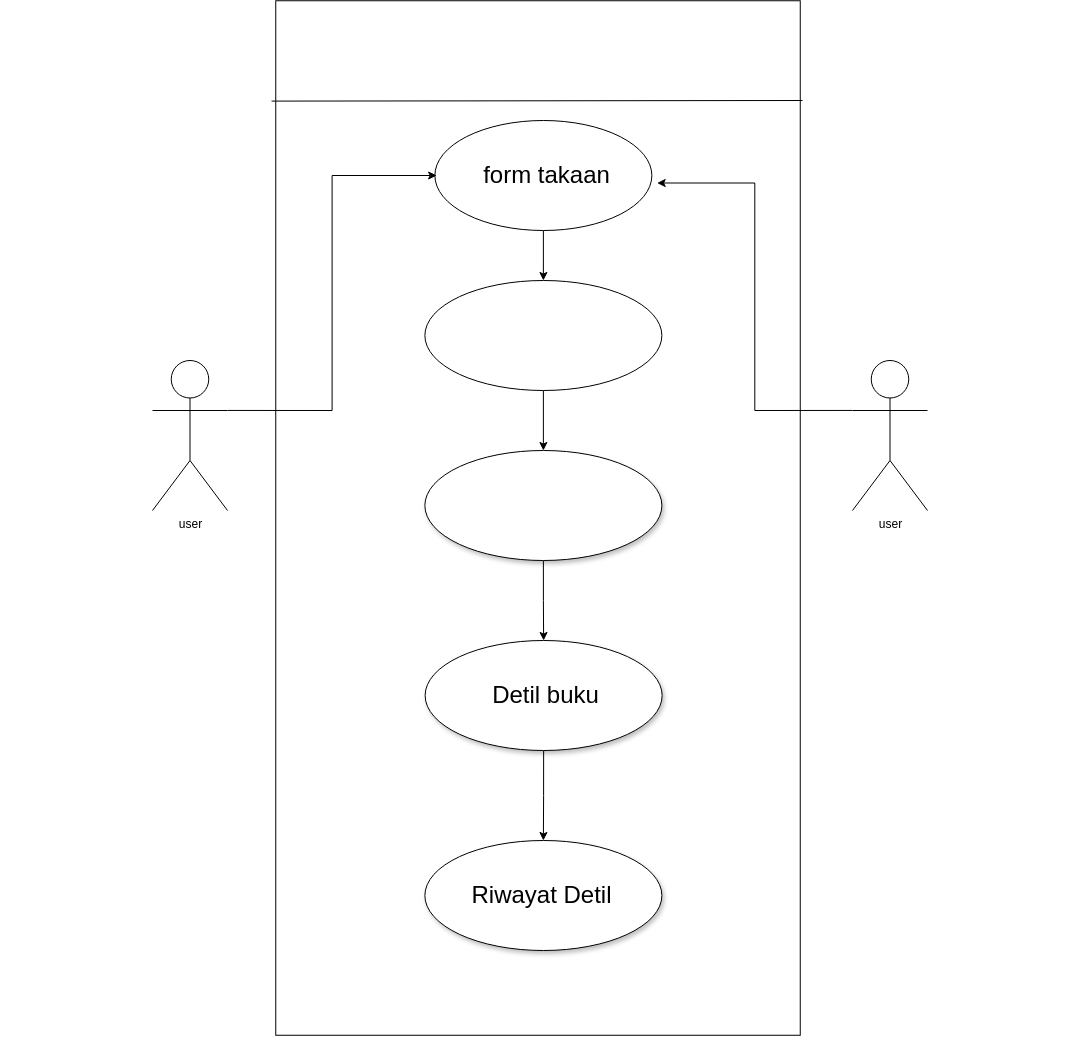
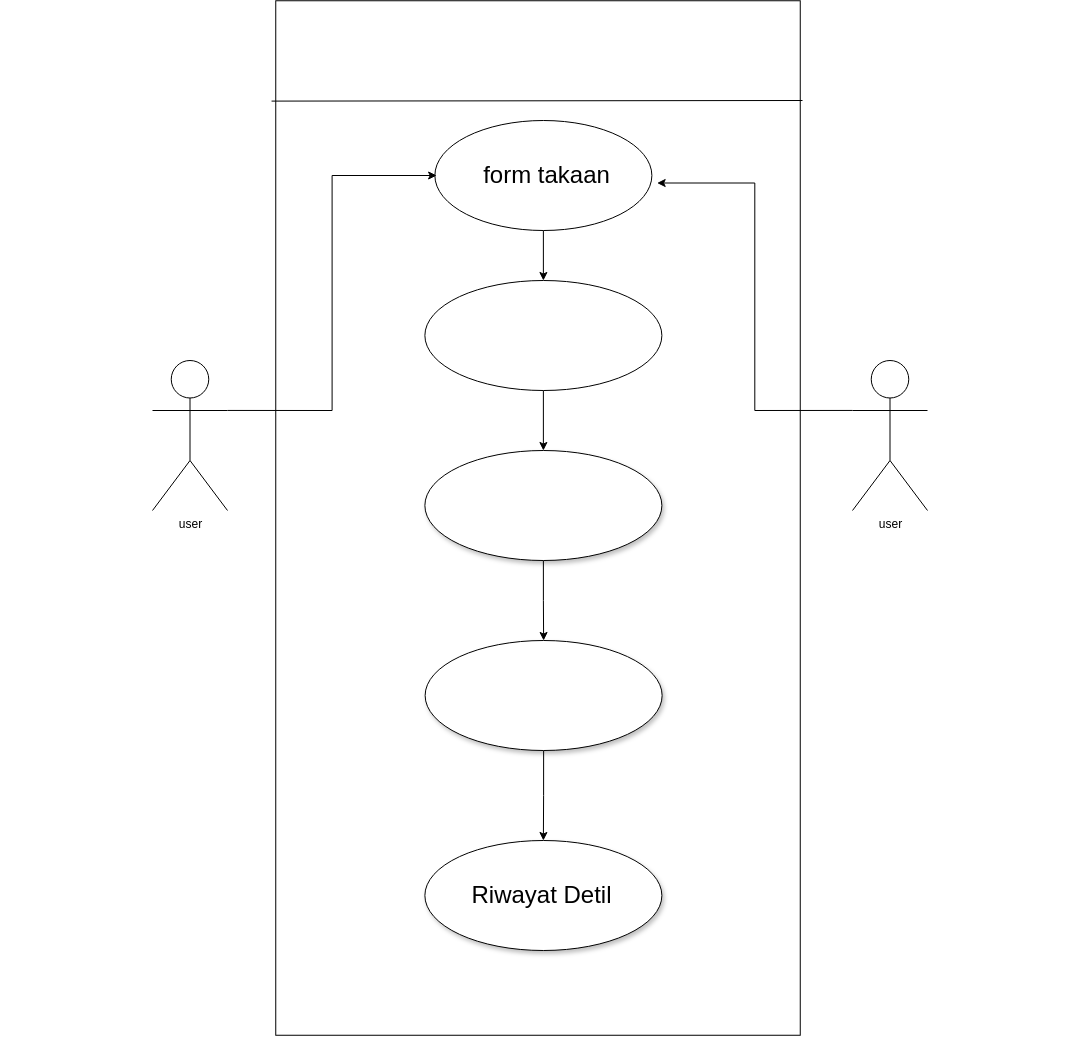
  <mxCell id="0" />
  <mxCell id="1" parent="0" />
  <mxCell id="2" value="" style="rounded=0;whiteSpace=wrap;html=1;rotation=90;" vertex="1" parent="1"><mxGeometry x="20.25" y="175.25" width="1034.5" height="524.5" as="geometry" /></mxCell>
  <mxCell id="3" value="" style="endArrow=none;html=1;rounded=0;exitX=0.097;exitY=1.008;exitDx=0;exitDy=0;exitPerimeter=0;" edge="1" parent="1" source="2"><mxGeometry width="50" height="50" relative="1" as="geometry"><mxPoint x="292" y="150" as="sourcePoint" /><mxPoint x="802" y="20" as="targetPoint" /></mxGeometry></mxCell>
  <mxCell id="4" style="edgeStyle=orthogonalEdgeStyle;rounded=0;orthogonalLoop=1;jettySize=auto;html=1;exitX=0.5;exitY=1;exitDx=0;exitDy=0;" edge="1" parent="1" source="5" target="9"><mxGeometry relative="1" as="geometry" /></mxCell>
  <mxCell id="5" value="" style="ellipse;whiteSpace=wrap;html=1;" vertex="1" parent="1"><mxGeometry x="434.38" y="40" width="217" height="110" as="geometry" /></mxCell>
  <mxCell id="6" style="edgeStyle=orthogonalEdgeStyle;rounded=0;orthogonalLoop=1;jettySize=auto;html=1;exitX=1;exitY=0.333;exitDx=0;exitDy=0;exitPerimeter=0;entryX=0;entryY=0.5;entryDx=0;entryDy=0;" edge="1" parent="1" source="7" target="10"><mxGeometry relative="1" as="geometry" /></mxCell>
  <mxCell id="7" value="user&lt;br&gt;&lt;br&gt;" style="shape=umlActor;verticalLabelPosition=bottom;verticalAlign=top;html=1;outlineConnect=0;" vertex="1" parent="1"><mxGeometry x="152" y="280" width="75" height="150" as="geometry" /></mxCell>
  <mxCell id="8" style="edgeStyle=orthogonalEdgeStyle;rounded=0;orthogonalLoop=1;jettySize=auto;html=1;exitX=0.5;exitY=1;exitDx=0;exitDy=0;" edge="1" parent="1" source="9" target="12"><mxGeometry relative="1" as="geometry" /></mxCell>
  <mxCell id="9" value="" style="ellipse;whiteSpace=wrap;html=1;" vertex="1" parent="1"><mxGeometry x="424.38" y="200" width="237" height="110" as="geometry" /></mxCell>
  <mxCell id="10" value="&lt;span style=&quot;font-size: 24px;&quot;&gt;form takaan&lt;/span&gt;" style="text;html=1;strokeColor=none;fillColor=none;align=center;verticalAlign=middle;whiteSpace=wrap;rounded=0;" vertex="1" parent="1"><mxGeometry x="436.13" y="80" width="220.5" height="30" as="geometry" /></mxCell>
  <mxCell id="11" style="edgeStyle=orthogonalEdgeStyle;rounded=0;orthogonalLoop=1;jettySize=auto;html=1;exitX=0.5;exitY=1;exitDx=0;exitDy=0;" edge="1" parent="1" source="12" target="14"><mxGeometry relative="1" as="geometry" /></mxCell>
  <mxCell id="12" value="" style="ellipse;whiteSpace=wrap;html=1;shadow=1;" vertex="1" parent="1"><mxGeometry x="424.38" y="370" width="237" height="110" as="geometry" /></mxCell>
  <mxCell id="13" style="edgeStyle=orthogonalEdgeStyle;rounded=0;orthogonalLoop=1;jettySize=auto;html=1;exitX=0.5;exitY=1;exitDx=0;exitDy=0;entryX=0.5;entryY=0;entryDx=0;entryDy=0;" edge="1" parent="1" source="14" target="16"><mxGeometry relative="1" as="geometry" /></mxCell>
  <mxCell id="14" value="" style="ellipse;whiteSpace=wrap;html=1;shadow=1;" vertex="1" parent="1"><mxGeometry x="424.63" y="560" width="237" height="110" as="geometry" /></mxCell>
- <mxCell id="15" value="&lt;span style=&quot;font-size: 24px;&quot;&gt;Detil buku&lt;/span&gt;" style="text;html=1;strokeColor=none;fillColor=none;align=center;verticalAlign=middle;whiteSpace=wrap;rounded=0;" vertex="1" parent="1"><mxGeometry x="434.88" y="600" width="220.5" height="30" as="geometry" /></mxCell>
  <mxCell id="16" value="" style="ellipse;whiteSpace=wrap;html=1;shadow=1;" vertex="1" parent="1"><mxGeometry x="424.38" y="760" width="237" height="110" as="geometry" /></mxCell>
  <mxCell id="17" value="&lt;span style=&quot;font-size: 24px;&quot;&gt;Riwayat Detil&lt;/span&gt;" style="text;html=1;strokeColor=none;fillColor=none;align=center;verticalAlign=middle;whiteSpace=wrap;rounded=0;" vertex="1" parent="1"><mxGeometry x="431.13" y="800" width="220.5" height="30" as="geometry" /></mxCell>
  <mxCell id="18" style="edgeStyle=orthogonalEdgeStyle;rounded=0;orthogonalLoop=1;jettySize=auto;html=1;exitX=0;exitY=0.333;exitDx=0;exitDy=0;exitPerimeter=0;entryX=1;entryY=0.75;entryDx=0;entryDy=0;" edge="1" parent="1" source="19" target="10"><mxGeometry relative="1" as="geometry" /></mxCell>
  <mxCell id="19" value="user&lt;br&gt;&lt;br&gt;" style="shape=umlActor;verticalLabelPosition=bottom;verticalAlign=top;html=1;outlineConnect=0;" vertex="1" parent="1"><mxGeometry x="852" y="280" width="75" height="150" as="geometry" /></mxCell>
